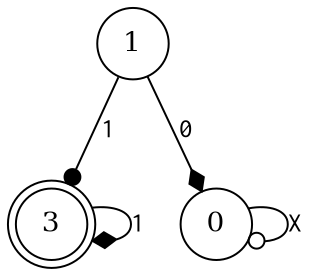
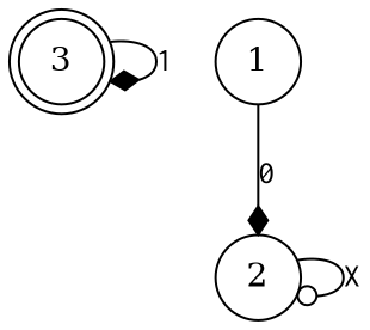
  digraph {
    rankdir=TB
    node [shape=circle]
    edge [arrowhead=diamond fontname=Courier]
    3 [height=.5 shape=doublecircle width=.5]
-   2 [height=.5 width=.5 label=0]
+   2 [height=.5 width=.5]
    1 [height=.5 width=.5]
    3 -> 3 [label=1]
    2 -> 2 [arrowhead=odot label=X]
-   1 -> 3 [arrowhead=dot label=1]
    1 -> 2 [label=0]
  }
